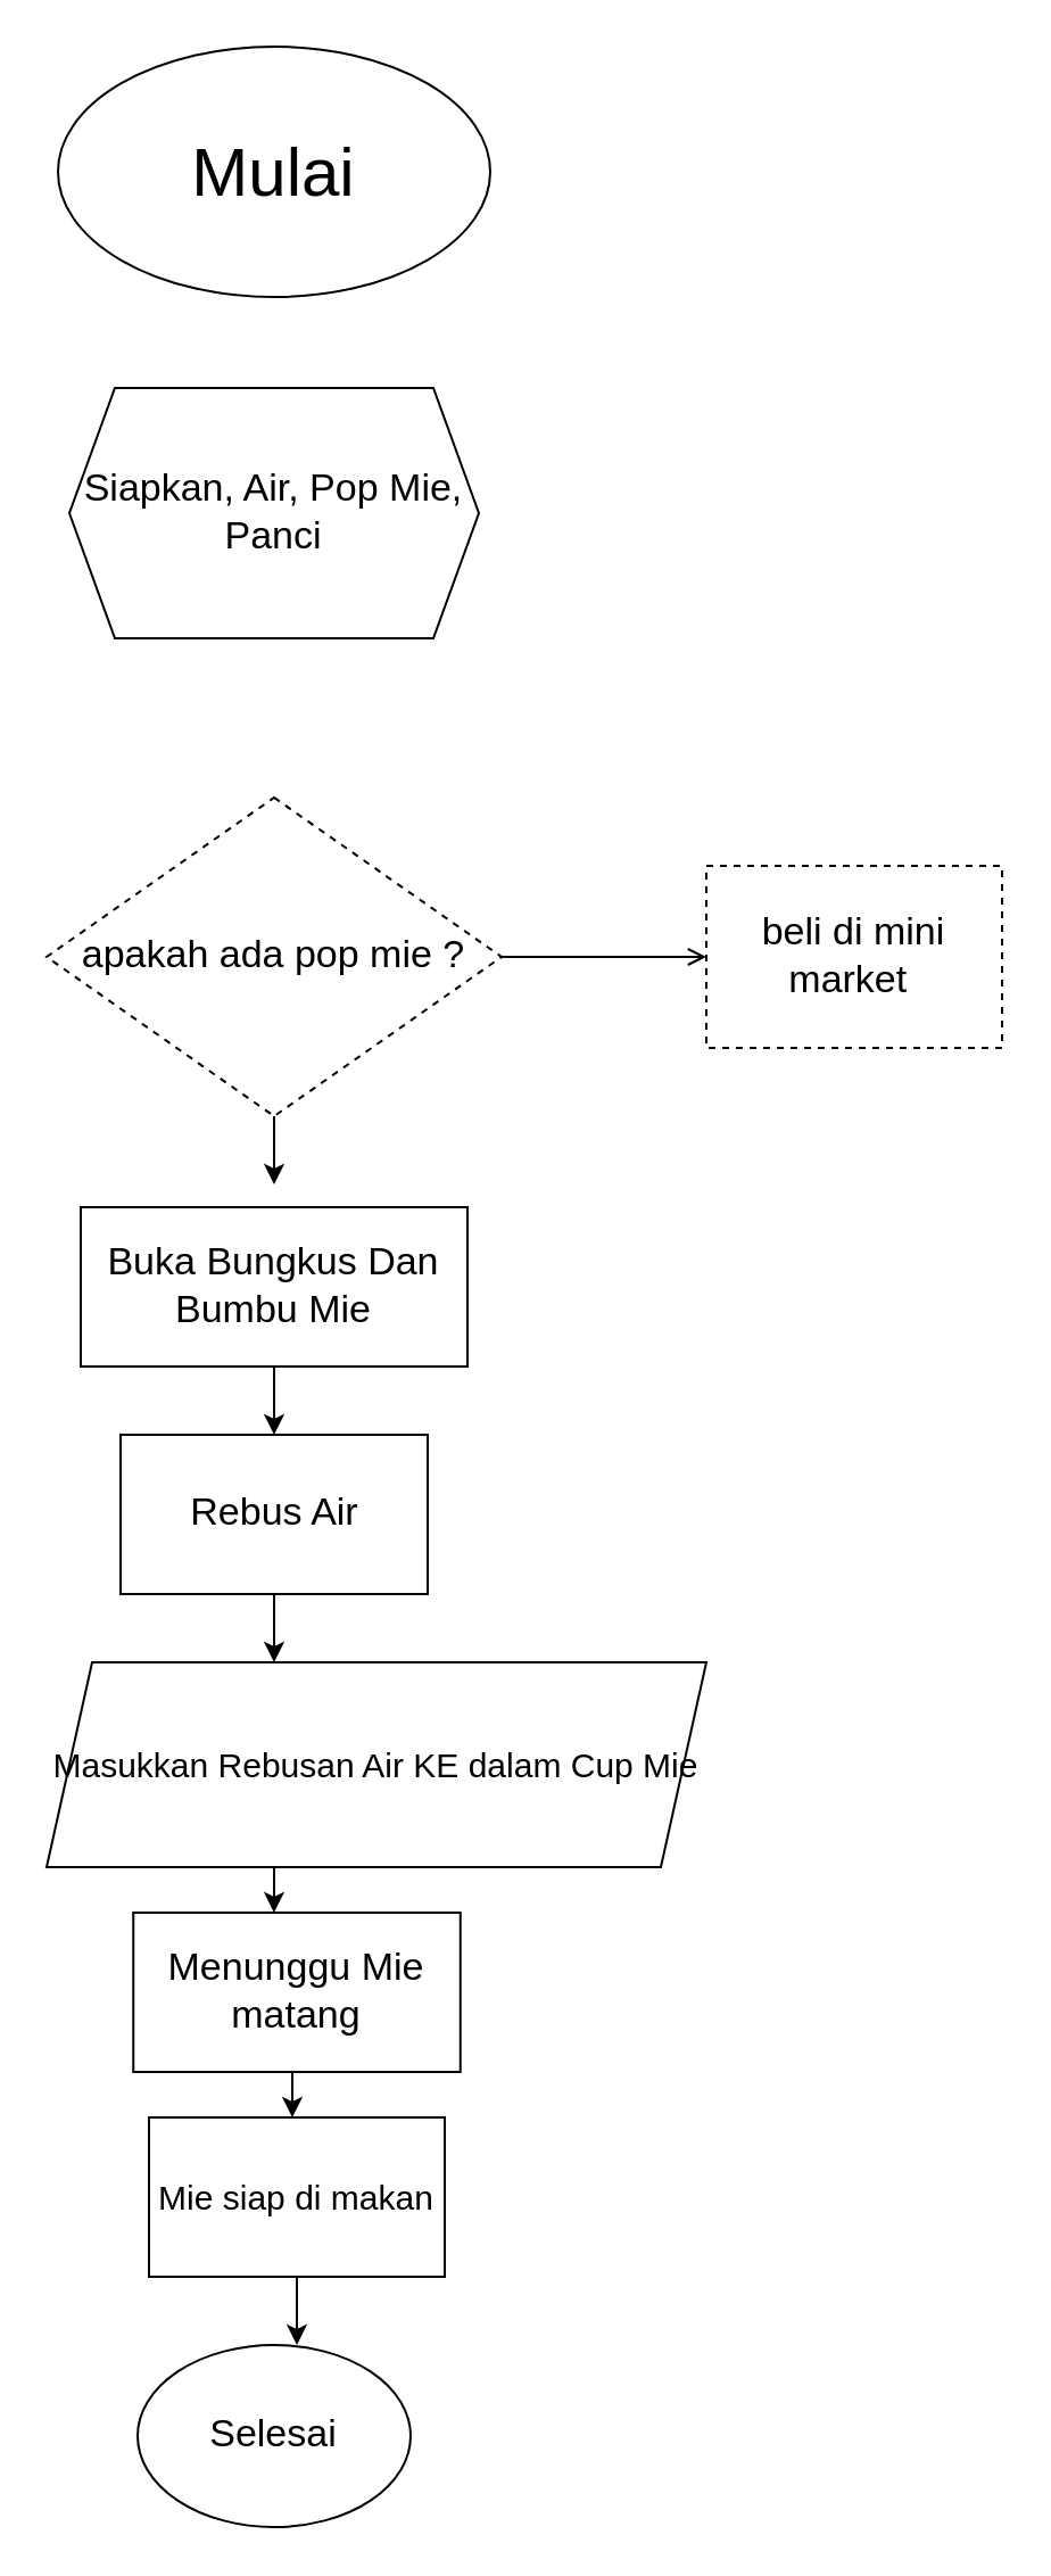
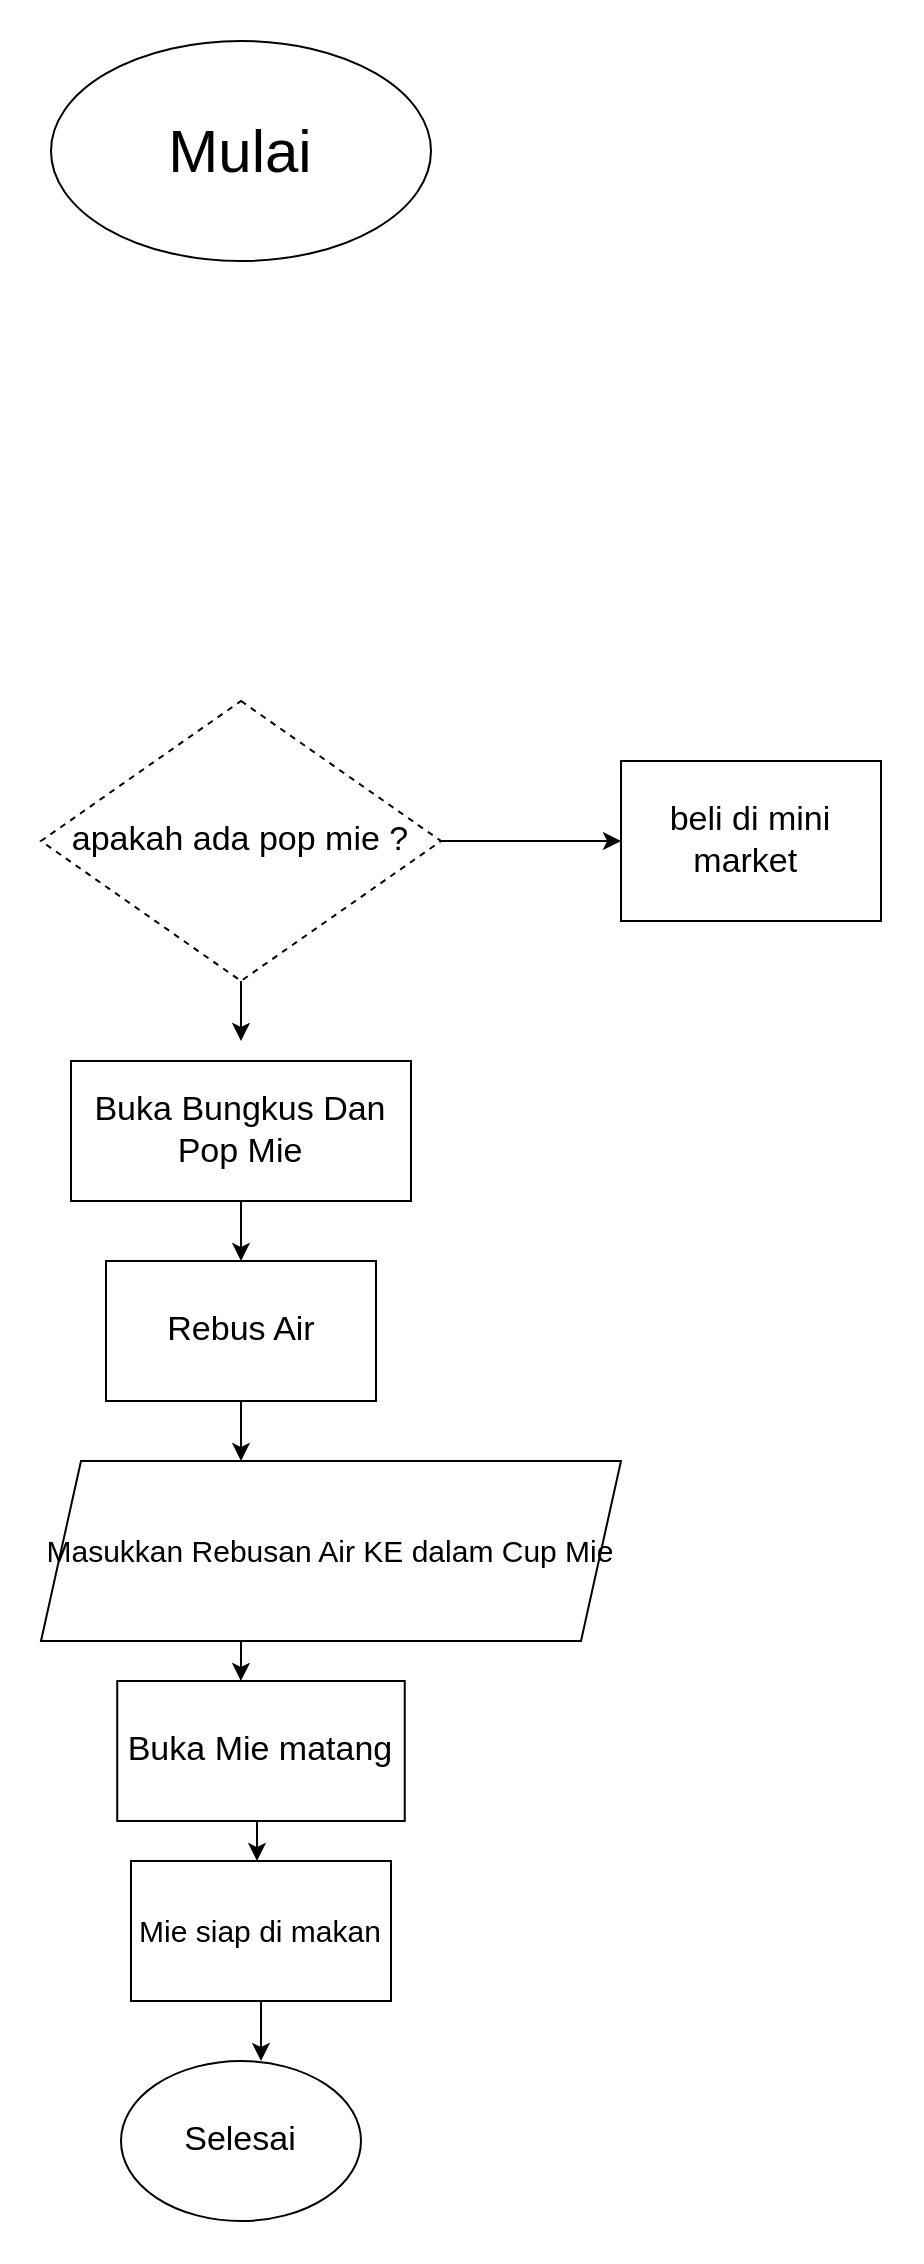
  <mxCell id="0" />
  <mxCell id="1" parent="0" />
  <mxCell id="2" value="Teh Starbuck" style="text;html=1;align=center;verticalAlign=middle;resizable=0;points=[];autosize=1;strokeColor=none;fillColor=none;" parent="1" vertex="1"><mxGeometry x="85" y="50" width="90" height="30" as="geometry" /></mxCell>
  <mxCell id="3" value="&lt;font style=&quot;font-size: 30px;&quot;&gt;Mulai&lt;/font&gt;" style="ellipse;whiteSpace=wrap;html=1;" parent="1" vertex="1"><mxGeometry x="25" y="20" width="190" height="110" as="geometry" /></mxCell>
- <mxCell id="4" style="edgeStyle=orthogonalEdgeStyle;rounded=0;orthogonalLoop=1;jettySize=auto;html=1;entryX=0;entryY=0.5;entryDx=0;entryDy=0;endArrow=open;" parent="1" source="8" target="6" edge="1"><mxGeometry relative="1" as="geometry" /></mxCell>
- <mxCell id="5" value="&lt;font style=&quot;font-size: 17px;&quot;&gt;Siapkan, Air, Pop Mie, Panci&lt;/font&gt;" style="shape=hexagon;perimeter=hexagonPerimeter2;whiteSpace=wrap;html=1;fixedSize=1;" parent="1" vertex="1"><mxGeometry x="30" y="170" width="180" height="110" as="geometry" /></mxCell>
- <mxCell id="6" value="&lt;font style=&quot;font-size: 17px;&quot;&gt;beli di mini market&amp;nbsp;&lt;/font&gt;" style="rounded=0;whiteSpace=wrap;html=1;dashed=1;" parent="1" vertex="1"><mxGeometry x="310" y="380" width="130" height="80" as="geometry" /></mxCell>
+ <mxCell id="4" style="edgeStyle=orthogonalEdgeStyle;rounded=0;orthogonalLoop=1;jettySize=auto;html=1;entryX=0;entryY=0.5;entryDx=0;entryDy=0;" parent="1" source="8" target="6" edge="1"><mxGeometry relative="1" as="geometry" /></mxCell>
+ <mxCell id="6" value="&lt;font style=&quot;font-size: 17px;&quot;&gt;beli di mini market&amp;nbsp;&lt;/font&gt;" style="rounded=0;whiteSpace=wrap;html=1;" parent="1" vertex="1"><mxGeometry x="310" y="380" width="130" height="80" as="geometry" /></mxCell>
  <mxCell id="7" style="edgeStyle=orthogonalEdgeStyle;rounded=0;orthogonalLoop=1;jettySize=auto;html=1;exitX=0.5;exitY=1;exitDx=0;exitDy=0;" edge="1" parent="1" source="8"><mxGeometry relative="1" as="geometry"><mxPoint x="120" y="520" as="targetPoint" /></mxGeometry></mxCell>
  <mxCell id="8" value="&lt;font style=&quot;font-size: 17px;&quot;&gt;apakah ada pop mie ?&lt;/font&gt;" style="rhombus;whiteSpace=wrap;html=1;dashed=1;" parent="1" vertex="1"><mxGeometry x="20" y="350" width="200" height="140" as="geometry" /></mxCell>
  <mxCell id="9" style="edgeStyle=orthogonalEdgeStyle;rounded=0;orthogonalLoop=1;jettySize=auto;html=1;exitX=0.5;exitY=1;exitDx=0;exitDy=0;" edge="1" parent="1" source="10"><mxGeometry relative="1" as="geometry"><mxPoint x="120" y="630" as="targetPoint" /></mxGeometry></mxCell>
- <mxCell id="10" value="&lt;font style=&quot;font-size: 17px;&quot;&gt;Buka Bungkus Dan Bumbu Mie&lt;/font&gt;" style="rounded=0;whiteSpace=wrap;html=1;" vertex="1" parent="1"><mxGeometry x="35" y="530" width="170" height="70" as="geometry" /></mxCell>
+ <mxCell id="10" value="&lt;font style=&quot;font-size: 17px;&quot;&gt;Buka Bungkus Dan Pop Mie&lt;/font&gt;" style="rounded=0;whiteSpace=wrap;html=1;" vertex="1" parent="1"><mxGeometry x="35" y="530" width="170" height="70" as="geometry" /></mxCell>
  <mxCell id="11" style="edgeStyle=orthogonalEdgeStyle;rounded=0;orthogonalLoop=1;jettySize=auto;html=1;exitX=0.5;exitY=1;exitDx=0;exitDy=0;" edge="1" parent="1" source="12"><mxGeometry relative="1" as="geometry"><mxPoint x="120" y="730" as="targetPoint" /></mxGeometry></mxCell>
  <mxCell id="12" value="&lt;font style=&quot;font-size: 17px;&quot;&gt;Rebus Air&lt;/font&gt;" style="rounded=0;whiteSpace=wrap;html=1;" vertex="1" parent="1"><mxGeometry x="52.5" y="630" width="135" height="70" as="geometry" /></mxCell>
  <mxCell id="13" style="edgeStyle=orthogonalEdgeStyle;rounded=0;orthogonalLoop=1;jettySize=auto;html=1;exitX=0.5;exitY=1;exitDx=0;exitDy=0;entryX=0.43;entryY=0;entryDx=0;entryDy=0;entryPerimeter=0;" edge="1" parent="1" source="14" target="16"><mxGeometry relative="1" as="geometry"><mxPoint x="123" y="830" as="targetPoint" /><Array as="points"><mxPoint x="120" y="830" /></Array></mxGeometry></mxCell>
  <mxCell id="14" value="&lt;font style=&quot;font-size: 17px;&quot;&gt;Masukkan Rebusan Air KE dalam Cup Mie&lt;/font&gt;" style="rounded=0;whiteSpace=wrap;html=1;" vertex="1" parent="1"><mxGeometry x="50" y="730" width="140" height="70" as="geometry" /></mxCell>
  <mxCell id="15" style="edgeStyle=orthogonalEdgeStyle;rounded=0;orthogonalLoop=1;jettySize=auto;html=1;exitX=0.5;exitY=1;exitDx=0;exitDy=0;" edge="1" parent="1" source="16"><mxGeometry relative="1" as="geometry"><mxPoint x="128" y="930" as="targetPoint" /><Array as="points"><mxPoint x="128" y="920" /><mxPoint x="128" y="920" /></Array></mxGeometry></mxCell>
- <mxCell id="16" value="&lt;span style=&quot;font-size: 17px;&quot;&gt;Menunggu Mie matang&lt;/span&gt;" style="rounded=0;whiteSpace=wrap;html=1;" vertex="1" parent="1"><mxGeometry x="58.12" y="840" width="143.75" height="70" as="geometry" /></mxCell>
+ <mxCell id="16" value="&lt;span style=&quot;font-size: 17px;&quot;&gt;Buka Mie matang&lt;/span&gt;" style="rounded=0;whiteSpace=wrap;html=1;" vertex="1" parent="1"><mxGeometry x="58.12" y="840" width="143.75" height="70" as="geometry" /></mxCell>
  <mxCell id="17" style="edgeStyle=orthogonalEdgeStyle;rounded=0;orthogonalLoop=1;jettySize=auto;html=1;exitX=0.5;exitY=1;exitDx=0;exitDy=0;" edge="1" parent="1" source="18"><mxGeometry relative="1" as="geometry"><mxPoint x="130" y="1030" as="targetPoint" /></mxGeometry></mxCell>
  <mxCell id="18" value="&lt;font style=&quot;font-size: 15px;&quot;&gt;Mie siap di makan&lt;/font&gt;" style="rounded=0;whiteSpace=wrap;html=1;" vertex="1" parent="1"><mxGeometry x="65" y="930" width="130" height="70" as="geometry" /></mxCell>
  <mxCell id="19" value="&lt;font style=&quot;font-size: 17px;&quot;&gt;Selesai&lt;/font&gt;" style="ellipse;whiteSpace=wrap;html=1;" vertex="1" parent="1"><mxGeometry x="60" y="1030" width="120" height="80" as="geometry" /></mxCell>
  <mxCell id="20" value="&lt;font style=&quot;font-size: 15px;&quot;&gt;Masukkan Rebusan Air KE dalam Cup Mie&lt;/font&gt;" style="shape=parallelogram;perimeter=parallelogramPerimeter;whiteSpace=wrap;html=1;fixedSize=1;" vertex="1" parent="1"><mxGeometry x="20" y="730" width="290" height="90" as="geometry" /></mxCell>
